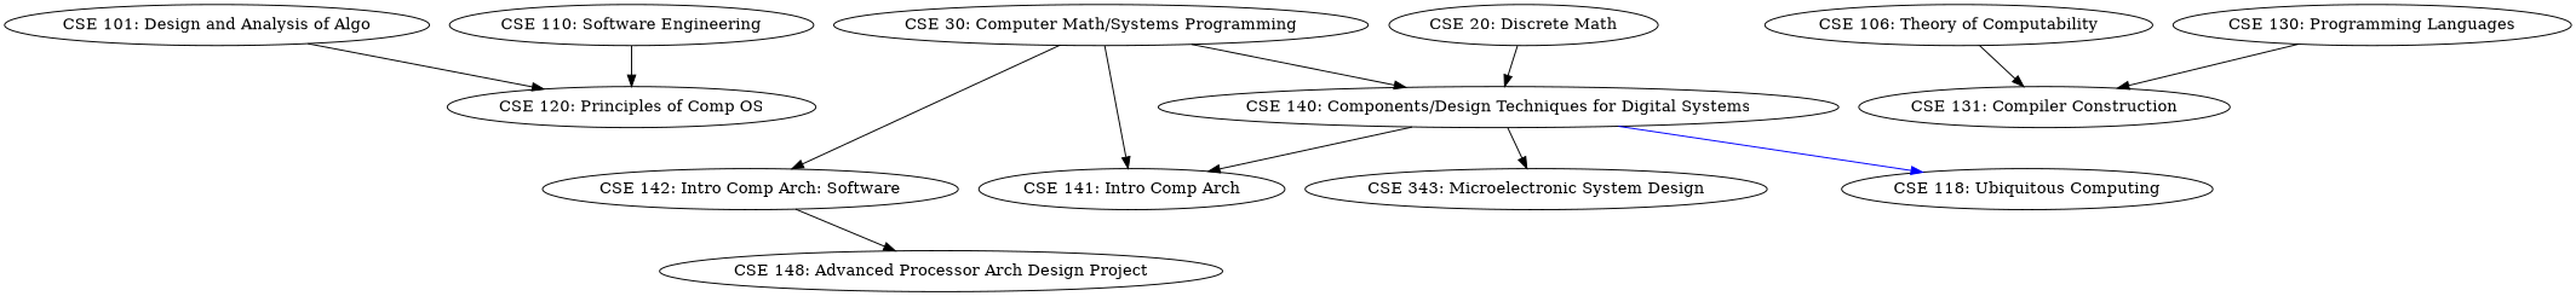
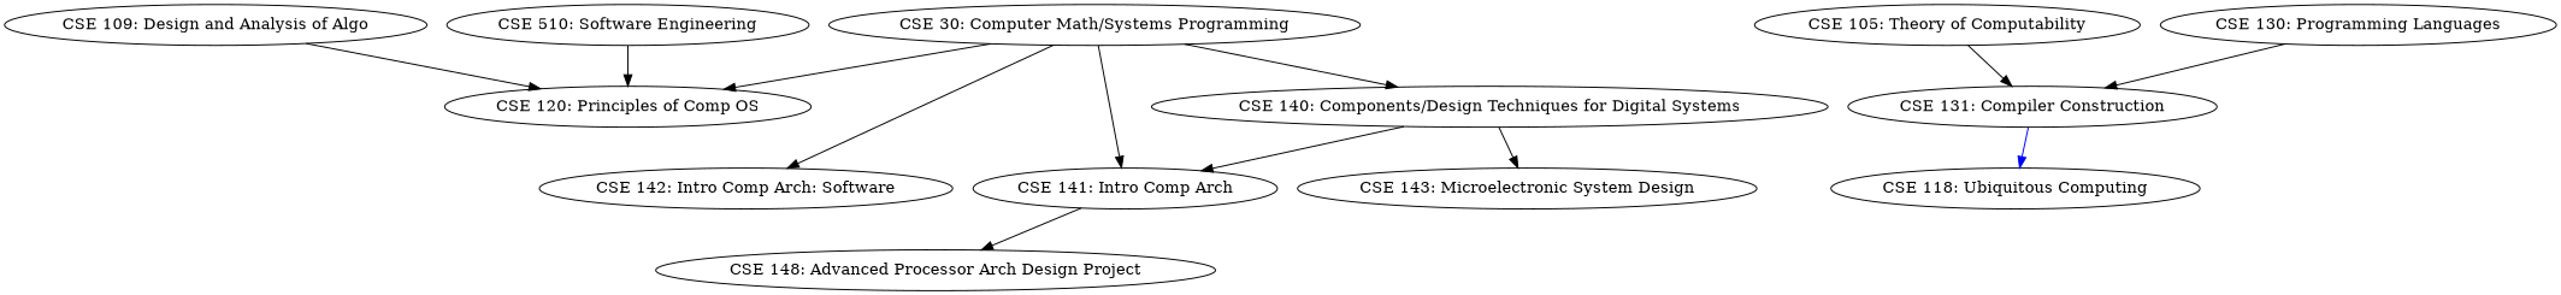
  digraph {
    n1 [label="CSE 30: Computer Math/Systems Programming"]
    "CSE 120: Principles of Comp OS"
    "CSE 140: Components/Design Techniques for Digital Systems"
    "CSE 141: Intro Comp Arch"
    "CSE 142: Intro Comp Arch: Software"
-   "CSE 143: Microelectronic System Design" [label="CSE 343: Microelectronic System Design"]
+   "CSE 143: Microelectronic System Design"
    "CSE 148: Advanced Processor Arch Design Project"
-   "CSE 20: Discrete Math"
    "CSE 131: Compiler Construction"
    "CSE 118: Ubiquitous Computing"
-   "CSE 105: Theory of Computability" [label="CSE 106: Theory of Computability"]
-   "CSE 101: Design and Analysis of Algo"
-   "CSE 110: Software Engineering"
+   "CSE 105: Theory of Computability"
+   "CSE 101: Design and Analysis of Algo" [label="CSE 109: Design and Analysis of Algo"]
+   "CSE 110: Software Engineering" [label="CSE 510: Software Engineering"]
    "CSE 130: Programming Languages"
+   n1 -> "CSE 120: Principles of Comp OS"
    n1 -> "CSE 140: Components/Design Techniques for Digital Systems"
    n1 -> "CSE 141: Intro Comp Arch"
    n1 -> "CSE 142: Intro Comp Arch: Software"
    "CSE 140: Components/Design Techniques for Digital Systems" -> "CSE 141: Intro Comp Arch"
    "CSE 140: Components/Design Techniques for Digital Systems" -> "CSE 143: Microelectronic System Design"
-   "CSE 142: Intro Comp Arch: Software" -> "CSE 148: Advanced Processor Arch Design Project"
-   "CSE 20: Discrete Math" -> "CSE 140: Components/Design Techniques for Digital Systems"
-   "CSE 140: Components/Design Techniques for Digital Systems" -> "CSE 118: Ubiquitous Computing" [color=blue]
+   "CSE 141: Intro Comp Arch" -> "CSE 148: Advanced Processor Arch Design Project"
+   "CSE 131: Compiler Construction" -> "CSE 118: Ubiquitous Computing" [color=blue]
    "CSE 105: Theory of Computability" -> "CSE 131: Compiler Construction"
    "CSE 101: Design and Analysis of Algo" -> "CSE 120: Principles of Comp OS"
    "CSE 110: Software Engineering" -> "CSE 120: Principles of Comp OS"
    "CSE 130: Programming Languages" -> "CSE 131: Compiler Construction"
  }
